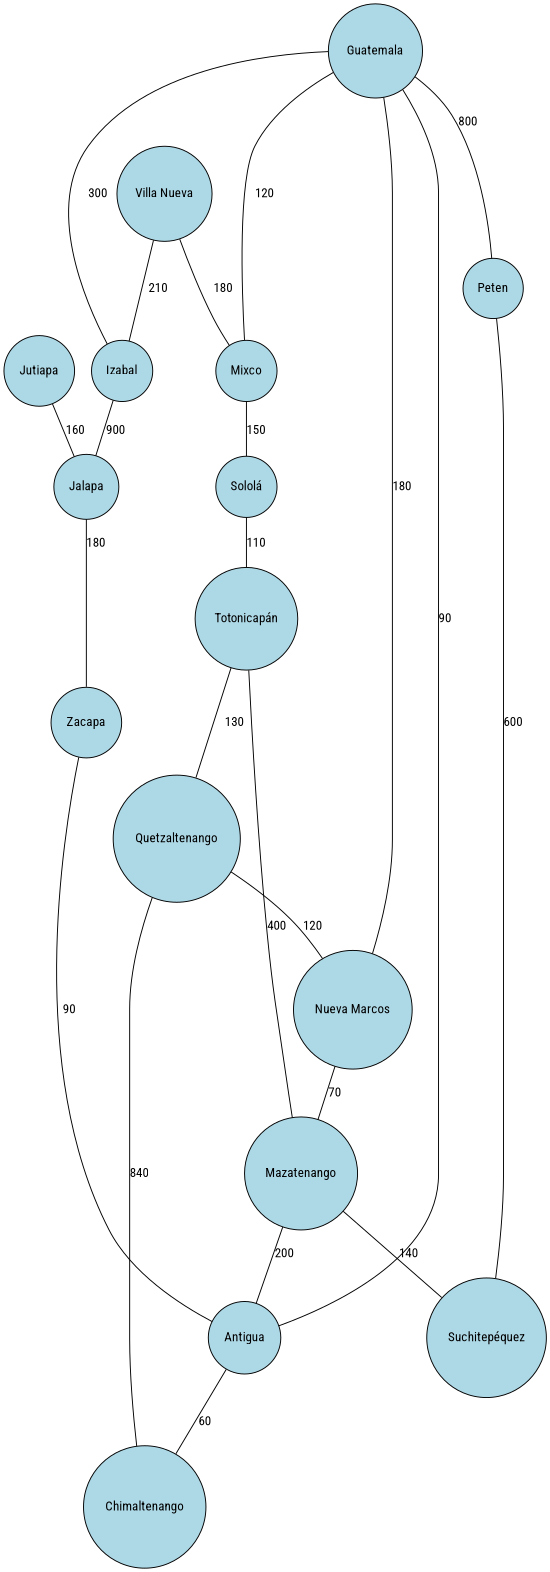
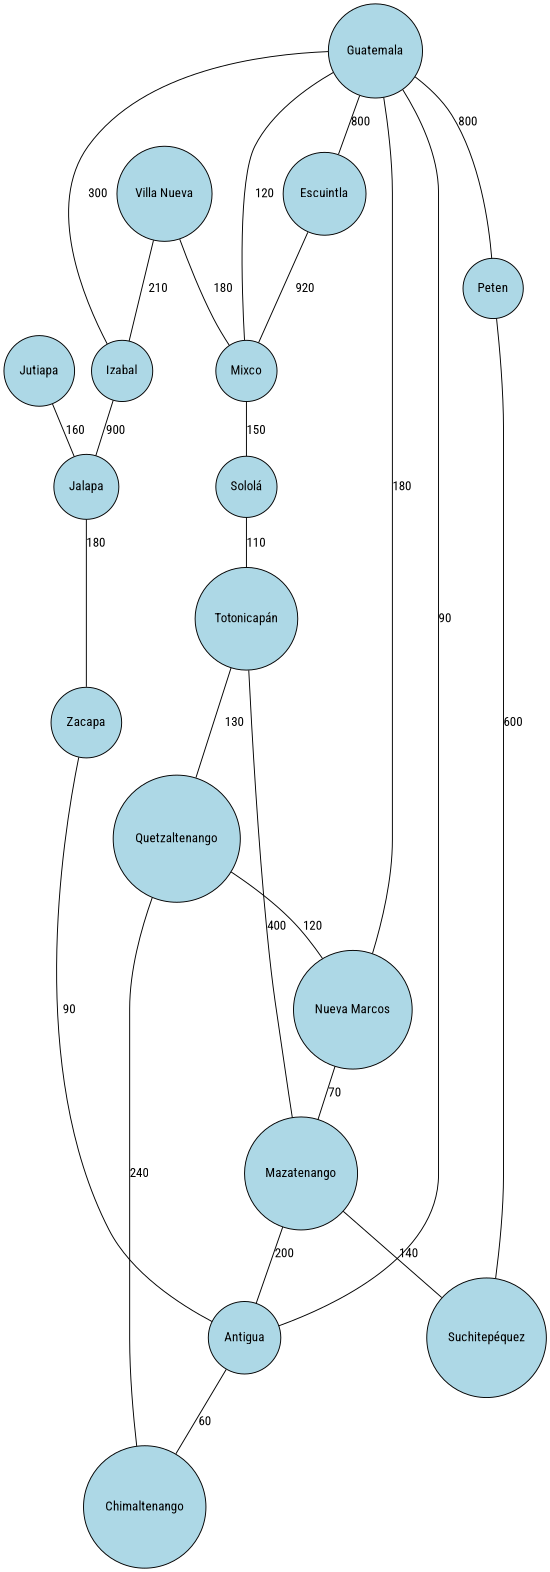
  graph {
    fontname="Roboto Condensed"
    splines=true
    node [fillcolor=lightblue fontname="Roboto Condensed" shape=circle style=filled]
    edge [fontname="Roboto Condensed"]
    Guatemala
+   Escuintla
    Antigua
    Mixco
    Peten
    Izabal
    "Villa Nueva"
    Chimaltenango
    "Sololá"
    "Suchitepéquez"
    Jalapa
    Quetzaltenango
    n13 [label="Nueva Marcos"]
    Mazatenango
    "Totonicapán"
    Jutiapa
    Zacapa
+   Guatemala -- Escuintla [label=800]
    Guatemala -- Antigua [label=90]
    Guatemala -- Mixco [label=120]
    Guatemala -- Peten [label=800]
    Guatemala -- Izabal [label=300]
+   Escuintla -- Mixco [label=920]
    Antigua -- Chimaltenango [label=60]
    Mixco -- "Sololá" [label=150]
    Peten -- "Suchitepéquez" [label=600]
    Izabal -- Jalapa [label=900]
    "Villa Nueva" -- Mixco [label=180]
    "Villa Nueva" -- Izabal [label=210]
-   Chimaltenango -- Quetzaltenango [label=840]
+   Chimaltenango -- Quetzaltenango [label=240]
    "Sololá" -- "Totonicapán" [label=110]
    Jalapa -- Zacapa [label=180]
    Quetzaltenango -- n13 [label=120]
    n13 -- Guatemala [label=180]
    n13 -- Mazatenango [label=70]
    Mazatenango -- Antigua [label=200]
    Mazatenango -- "Suchitepéquez" [label=140]
    Mazatenango -- "Totonicapán" [label=400]
    "Totonicapán" -- Quetzaltenango [label=130]
    Jutiapa -- Jalapa [label=160]
    Zacapa -- Antigua [label=90]
  }
